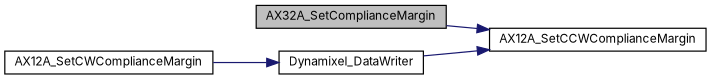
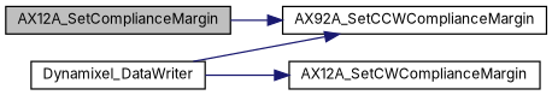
  digraph {
    fontname=Inter
    rankdir=LR
    node [color=black fillcolor=white fontname=Inter fontsize=10 shape=record style=filled]
    edge [color=midnightblue fontname=Inter fontsize=10 labelfontname=Helvetica labelfontsize=10 style=solid]
-   n1 [fillcolor=grey75 fontcolor=black height=0.2 label=AX32A_SetComplianceMargin width=0.4]
-   n2 [height=0.2 label=AX12A_SetCCWComplianceMargin width=0.4]
+   n1 [fillcolor=grey75 fontcolor=black height=0.2 label=AX12A_SetComplianceMargin width=0.4]
+   n2 [height=0.2 label=AX92A_SetCCWComplianceMargin width=0.4]
    n3 [height=0.2 label=AX12A_SetCWComplianceMargin width=0.4]
    n4 [height=0.2 label=Dynamixel_DataWriter width=0.4]
    n1 -> n2
-   n3 -> n4
+   n4 -> n3
    n4 -> n2
  }
